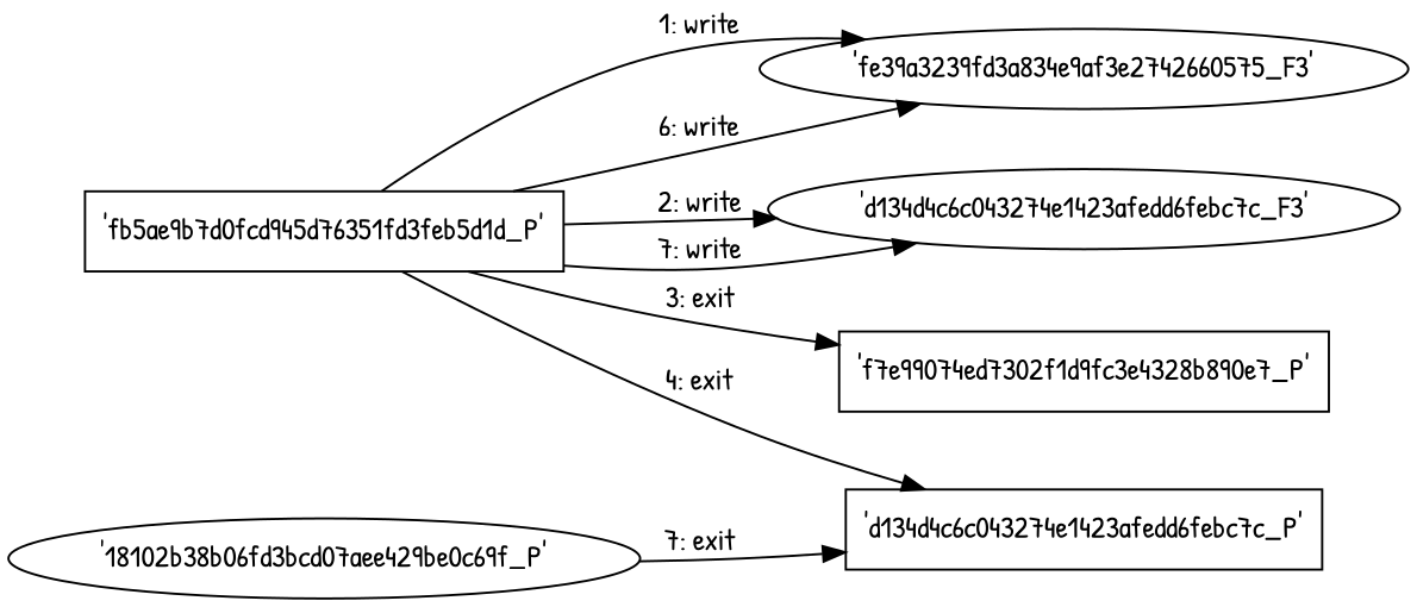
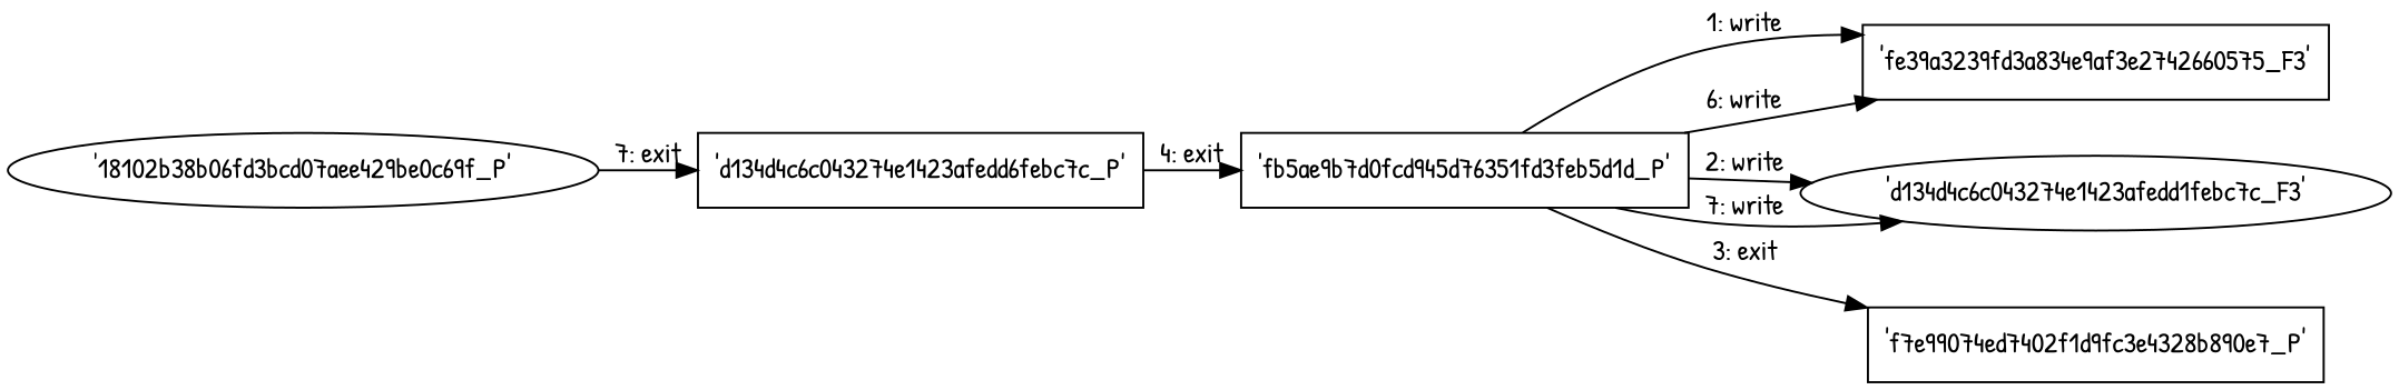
  digraph {
    engine=neato
    fixedsize=false
    fontname="Patrick Hand"
    fontsize=10
    nodesep=0.3
    rankdir=LR
    ranksep=0
    splines=true
    node [fontname="Patrick Hand" node_type=Process shape=ellipse]
    edge [fontname="Patrick Hand"]
-   "'fe39a3239fd3a834e9af3e2742660575_F3'" [node_type=file]
+   "'fe39a3239fd3a834e9af3e2742660575_F3'" [node_type=file shape=box]
    "'fb5ae9b7d0fcd945d76351fd3feb5d1d_P'" [shape=box]
-   "'d134d4c6c043274e1423afedd6febc7c_F3'" [node_type=file]
-   "'f7e99074ed7302f1d9fc3e4328b890e7_P'" [shape=box]
+   "'d134d4c6c043274e1423afedd6febc7c_F3'" [node_type=file label="'d134d4c6c043274e1423afedd1febc7c_F3'"]
+   "'f7e99074ed7302f1d9fc3e4328b890e7_P'" [shape=box label="'f7e99074ed7402f1d9fc3e4328b890e7_P'"]
    "'d134d4c6c043274e1423afedd6febc7c_P'" [shape=box]
    "'18102b38b06fd3bcd07aee429be0c69f_P'"
    "'fb5ae9b7d0fcd945d76351fd3feb5d1d_P'" -> "'fe39a3239fd3a834e9af3e2742660575_F3'" [label="1: write"]
    "'fb5ae9b7d0fcd945d76351fd3feb5d1d_P'" -> "'fe39a3239fd3a834e9af3e2742660575_F3'" [label="6: write"]
    "'fb5ae9b7d0fcd945d76351fd3feb5d1d_P'" -> "'d134d4c6c043274e1423afedd6febc7c_F3'" [label="2: write"]
    "'fb5ae9b7d0fcd945d76351fd3feb5d1d_P'" -> "'d134d4c6c043274e1423afedd6febc7c_F3'" [label="7: write"]
    "'fb5ae9b7d0fcd945d76351fd3feb5d1d_P'" -> "'f7e99074ed7302f1d9fc3e4328b890e7_P'" [label="3: exit"]
-   "'fb5ae9b7d0fcd945d76351fd3feb5d1d_P'" -> "'d134d4c6c043274e1423afedd6febc7c_P'" [label="4: exit"]
+   "'d134d4c6c043274e1423afedd6febc7c_P'" -> "'fb5ae9b7d0fcd945d76351fd3feb5d1d_P'" [label="4: exit"]
    "'18102b38b06fd3bcd07aee429be0c69f_P'" -> "'d134d4c6c043274e1423afedd6febc7c_P'" [label="7: exit"]
  }
